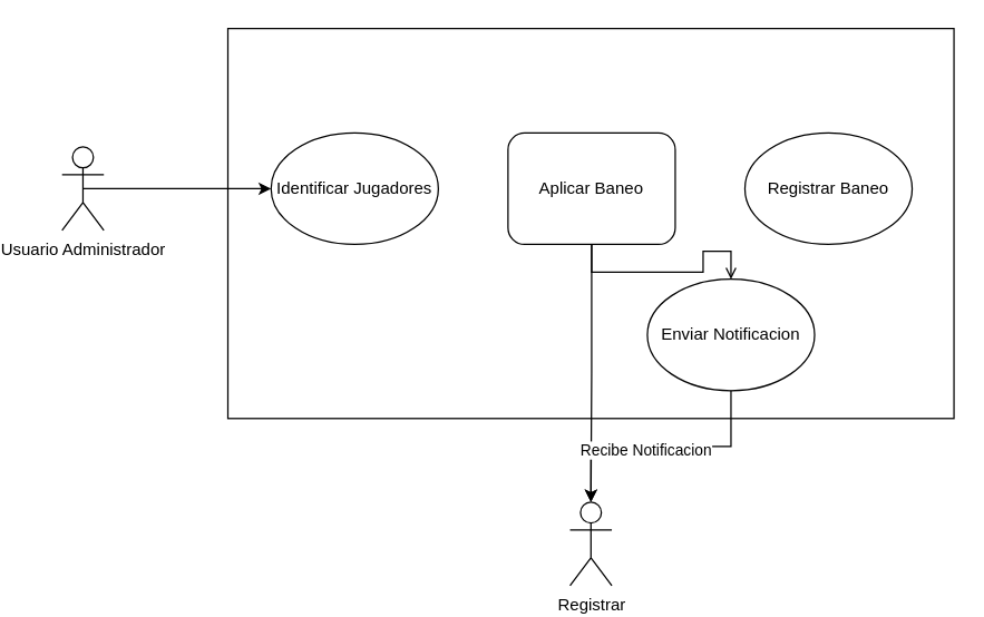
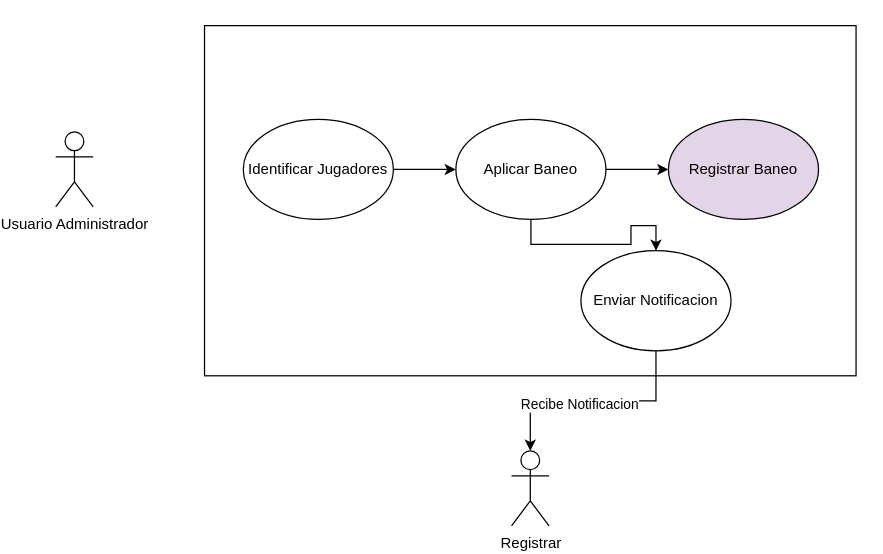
  <mxCell id="0" />
  <mxCell id="1" parent="0" />
  <mxCell id="2" value="&lt;div&gt;&lt;br&gt;&lt;/div&gt;" style="rounded=0;whiteSpace=wrap;html=1;" vertex="1" parent="1"><mxGeometry x="139" y="20" width="521" height="280" as="geometry" /></mxCell>
- <mxCell id="3" style="edgeStyle=orthogonalEdgeStyle;rounded=0;orthogonalLoop=1;jettySize=auto;html=1;exitX=0.5;exitY=0.5;exitDx=0;exitDy=0;exitPerimeter=0;entryX=0;entryY=0.5;entryDx=0;entryDy=0;" edge="1" parent="1" source="4" target="6"><mxGeometry relative="1" as="geometry" /></mxCell>
  <mxCell id="4" value="Usuario Administrador" style="shape=umlActor;verticalLabelPosition=bottom;verticalAlign=top;html=1;outlineConnect=0;" vertex="1" parent="1"><mxGeometry x="20" y="105" width="30" height="60" as="geometry" /></mxCell>
+ <mxCell id="5" style="edgeStyle=orthogonalEdgeStyle;rounded=0;orthogonalLoop=1;jettySize=auto;html=1;" edge="1" parent="1" source="6" target="9"><mxGeometry relative="1" as="geometry" /></mxCell>
  <mxCell id="6" value="Identificar Jugadores" style="ellipse;whiteSpace=wrap;html=1;" vertex="1" parent="1"><mxGeometry x="170" y="95" width="120" height="80" as="geometry" /></mxCell>
- <mxCell id="7" style="edgeStyle=orthogonalEdgeStyle;rounded=0;orthogonalLoop=1;jettySize=auto;html=1;" edge="1" parent="1" source="9" target="10"><mxGeometry relative="1" as="geometry" /></mxCell>
- <mxCell id="8" style="edgeStyle=orthogonalEdgeStyle;rounded=0;orthogonalLoop=1;jettySize=auto;html=1;exitX=0.5;exitY=1;exitDx=0;exitDy=0;entryX=0.5;entryY=0;entryDx=0;entryDy=0;endArrow=open;" edge="1" parent="1" source="9" target="12"><mxGeometry relative="1" as="geometry" /></mxCell>
- <mxCell id="9" value="Aplicar Baneo" style="whiteSpace=wrap;html=1;rounded=1;" vertex="1" parent="1"><mxGeometry x="340" y="95" width="120" height="80" as="geometry" /></mxCell>
+ <mxCell id="7" style="edgeStyle=orthogonalEdgeStyle;rounded=0;orthogonalLoop=1;jettySize=auto;html=1;entryX=0;entryY=0.5;entryDx=0;entryDy=0;" edge="1" parent="1" source="9" target="11"><mxGeometry relative="1" as="geometry" /></mxCell>
+ <mxCell id="8" style="edgeStyle=orthogonalEdgeStyle;rounded=0;orthogonalLoop=1;jettySize=auto;html=1;exitX=0.5;exitY=1;exitDx=0;exitDy=0;entryX=0.5;entryY=0;entryDx=0;entryDy=0;" edge="1" parent="1" source="9" target="12"><mxGeometry relative="1" as="geometry" /></mxCell>
+ <mxCell id="9" value="Aplicar Baneo" style="ellipse;whiteSpace=wrap;html=1;" vertex="1" parent="1"><mxGeometry x="340" y="95" width="120" height="80" as="geometry" /></mxCell>
  <mxCell id="10" value="Registrar" style="shape=umlActor;verticalLabelPosition=bottom;verticalAlign=top;html=1;outlineConnect=0;" vertex="1" parent="1"><mxGeometry x="384.5" y="360" width="30" height="60" as="geometry" /></mxCell>
- <mxCell id="11" value="Registrar Baneo" style="ellipse;whiteSpace=wrap;html=1;" vertex="1" parent="1"><mxGeometry x="510" y="95" width="120" height="80" as="geometry" /></mxCell>
+ <mxCell id="11" value="Registrar Baneo" style="ellipse;whiteSpace=wrap;html=1;fillColor=#e1d5e7;" vertex="1" parent="1"><mxGeometry x="510" y="95" width="120" height="80" as="geometry" /></mxCell>
  <mxCell id="12" value="Enviar Notificacion" style="ellipse;whiteSpace=wrap;html=1;" vertex="1" parent="1"><mxGeometry x="440" y="200" width="120" height="80" as="geometry" /></mxCell>
  <mxCell id="13" style="edgeStyle=orthogonalEdgeStyle;rounded=0;orthogonalLoop=1;jettySize=auto;html=1;exitX=0.5;exitY=1;exitDx=0;exitDy=0;entryX=0.5;entryY=0;entryDx=0;entryDy=0;entryPerimeter=0;" edge="1" parent="1" source="12" target="10"><mxGeometry relative="1" as="geometry" /></mxCell>
  <mxCell id="14" value="Recibe Notificacion" style="edgeLabel;html=1;align=center;verticalAlign=middle;resizable=0;points=[];" connectable="0" vertex="1" parent="13"><mxGeometry x="0.13" y="1" relative="1" as="geometry"><mxPoint y="1" as="offset" /></mxGeometry></mxCell>
